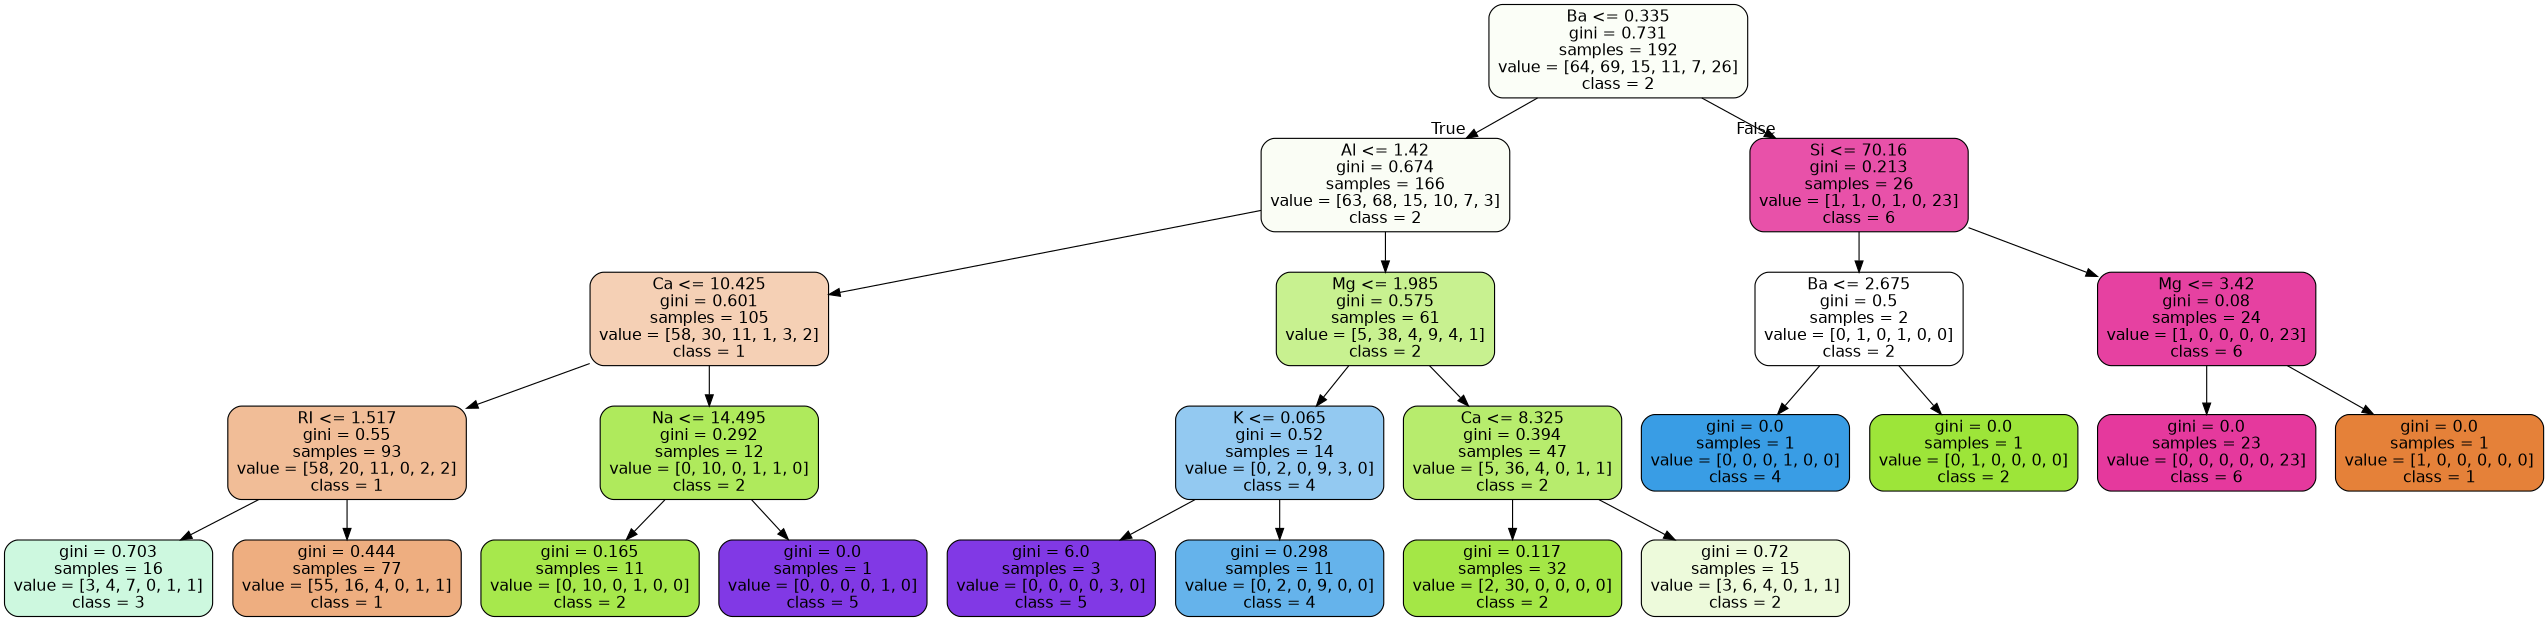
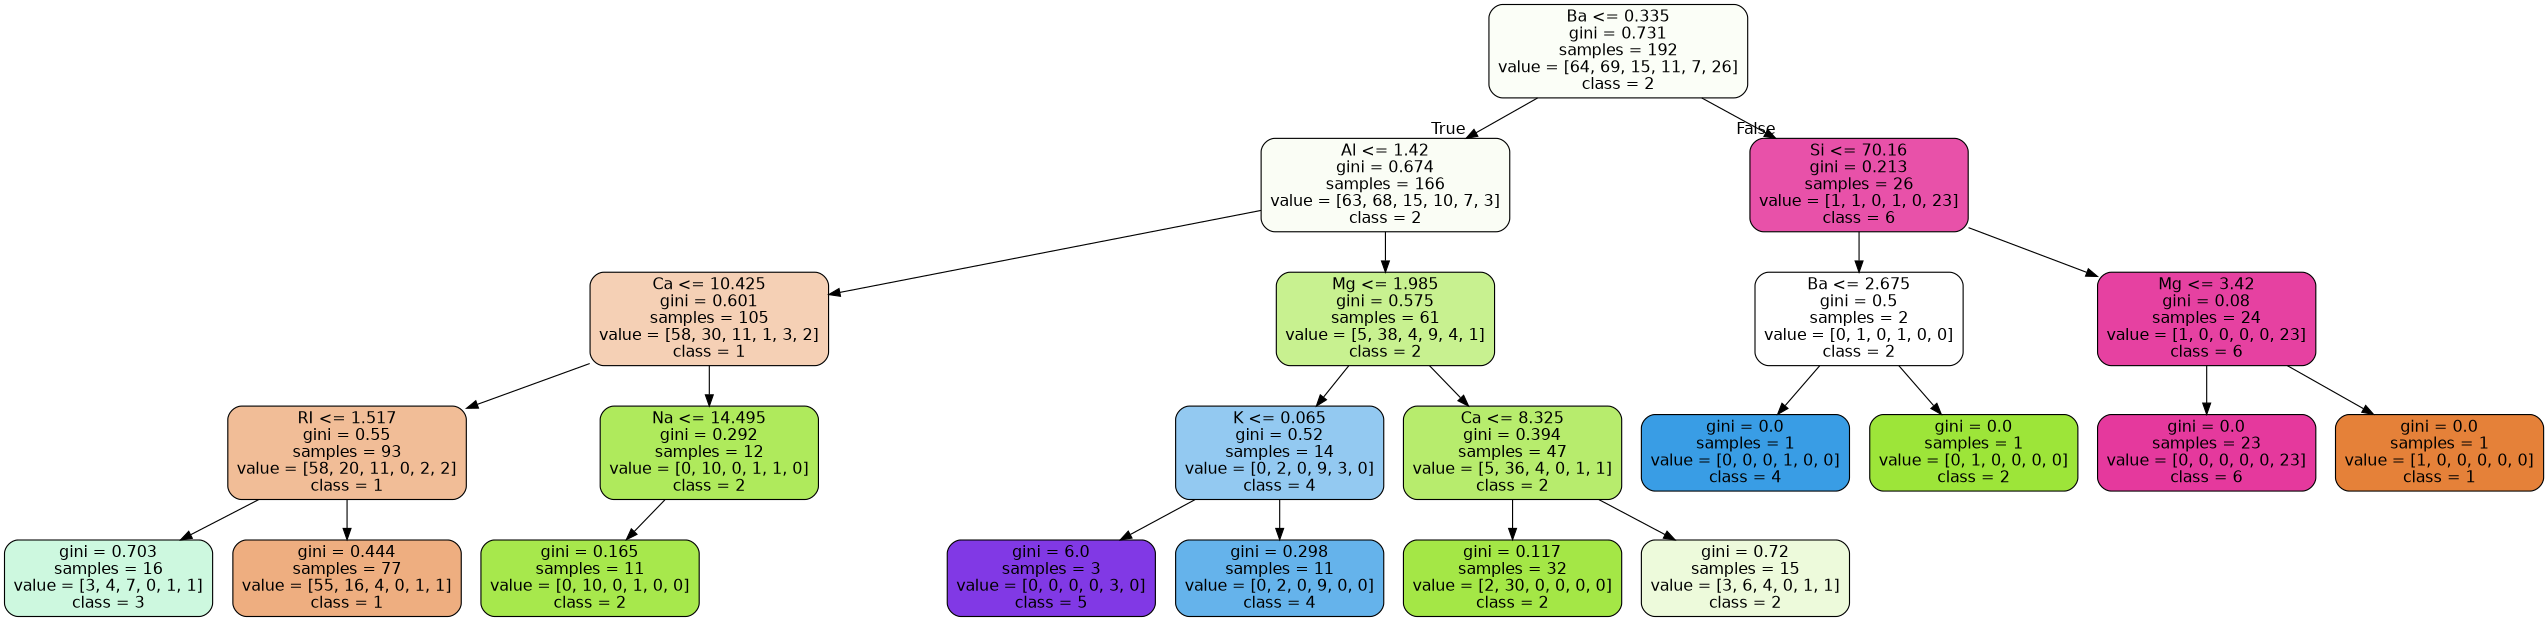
  digraph {
    node [color=black fillcolor="#8139e5ff" fontname=helvetica shape=box style="filled, rounded"]
    edge [fontname=helvetica]
    n1 [fillcolor="#9de5390a" label="Ba <= 0.335\ngini = 0.731\nsamples = 192\nvalue = [64, 69, 15, 11, 7, 26]\nclass = 2"]
    n2 [fillcolor="#9de5390c" label="Al <= 1.42\ngini = 0.674\nsamples = 166\nvalue = [63, 68, 15, 10, 7, 3]\nclass = 2"]
    n3 [fillcolor="#e5399de0" label="Si <= 70.16\ngini = 0.213\nsamples = 26\nvalue = [1, 1, 0, 1, 0, 23]\nclass = 6"]
    n4 [fillcolor="#e581395f" label="Ca <= 10.425\ngini = 0.601\nsamples = 105\nvalue = [58, 30, 11, 1, 3, 2]\nclass = 1"]
    n5 [fillcolor="#9de5398e" label="Mg <= 1.985\ngini = 0.575\nsamples = 61\nvalue = [5, 38, 4, 9, 4, 1]\nclass = 2"]
    n6 [fillcolor="#9de53900" label="Ba <= 2.675\ngini = 0.5\nsamples = 2\nvalue = [0, 1, 0, 1, 0, 0]\nclass = 2"]
    n7 [fillcolor="#e5399df4" label="Mg <= 3.42\ngini = 0.08\nsamples = 24\nvalue = [1, 0, 0, 0, 0, 23]\nclass = 6"]
    n8 [fillcolor="#e5813985" label="RI <= 1.517\ngini = 0.55\nsamples = 93\nvalue = [58, 20, 11, 0, 2, 2]\nclass = 1"]
    n9 [fillcolor="#9de539d1" label="Na <= 14.495\ngini = 0.292\nsamples = 12\nvalue = [0, 10, 0, 1, 1, 0]\nclass = 2"]
    n10 [fillcolor="#399de58b" label="K <= 0.065\ngini = 0.52\nsamples = 14\nvalue = [0, 2, 0, 9, 3, 0]\nclass = 4"]
    n11 [fillcolor="#9de539bc" label="Ca <= 8.325\ngini = 0.394\nsamples = 47\nvalue = [5, 36, 4, 0, 1, 1]\nclass = 2"]
    n12 [fillcolor="#39e58140" label="gini = 0.703\nsamples = 16\nvalue = [3, 4, 7, 0, 1, 1]\nclass = 3"]
    n13 [fillcolor="#e58139a3" label="gini = 0.444\nsamples = 77\nvalue = [55, 16, 4, 0, 1, 1]\nclass = 1"]
    n14 [fillcolor="#9de539e6" label="gini = 0.165\nsamples = 11\nvalue = [0, 10, 0, 1, 0, 0]\nclass = 2"]
-   n15 [label="gini = 0.0\nsamples = 1\nvalue = [0, 0, 0, 0, 1, 0]\nclass = 5"]
    n16 [label="gini = 6.0\nsamples = 3\nvalue = [0, 0, 0, 0, 3, 0]\nclass = 5"]
    n17 [fillcolor="#399de5c6" label="gini = 0.298\nsamples = 11\nvalue = [0, 2, 0, 9, 0, 0]\nclass = 4"]
    n18 [fillcolor="#9de539ee" label="gini = 0.117\nsamples = 32\nvalue = [2, 30, 0, 0, 0, 0]\nclass = 2"]
    n19 [fillcolor="#9de5392e" label="gini = 0.72\nsamples = 15\nvalue = [3, 6, 4, 0, 1, 1]\nclass = 2"]
    n20 [fillcolor="#399de5ff" label="gini = 0.0\nsamples = 1\nvalue = [0, 0, 0, 1, 0, 0]\nclass = 4"]
    n21 [fillcolor="#9de539ff" label="gini = 0.0\nsamples = 1\nvalue = [0, 1, 0, 0, 0, 0]\nclass = 2"]
    n22 [fillcolor="#e5399dff" label="gini = 0.0\nsamples = 23\nvalue = [0, 0, 0, 0, 0, 23]\nclass = 6"]
    n23 [fillcolor="#e58139ff" label="gini = 0.0\nsamples = 1\nvalue = [1, 0, 0, 0, 0, 0]\nclass = 1"]
    n1 -> n2 [headlabel=True labelangle=45 labeldistance=2.5]
    n1 -> n3 [headlabel=False labelangle=-45 labeldistance=2.5]
    n2 -> n4
    n2 -> n5
    n3 -> n6
    n3 -> n7
    n4 -> n8
    n4 -> n9
    n5 -> n10
    n5 -> n11
    n6 -> n20
    n6 -> n21
    n7 -> n22
    n7 -> n23
    n8 -> n12
    n8 -> n13
    n9 -> n14
-   n9 -> n15
    n10 -> n16
    n10 -> n17
    n11 -> n18
    n11 -> n19
  }
